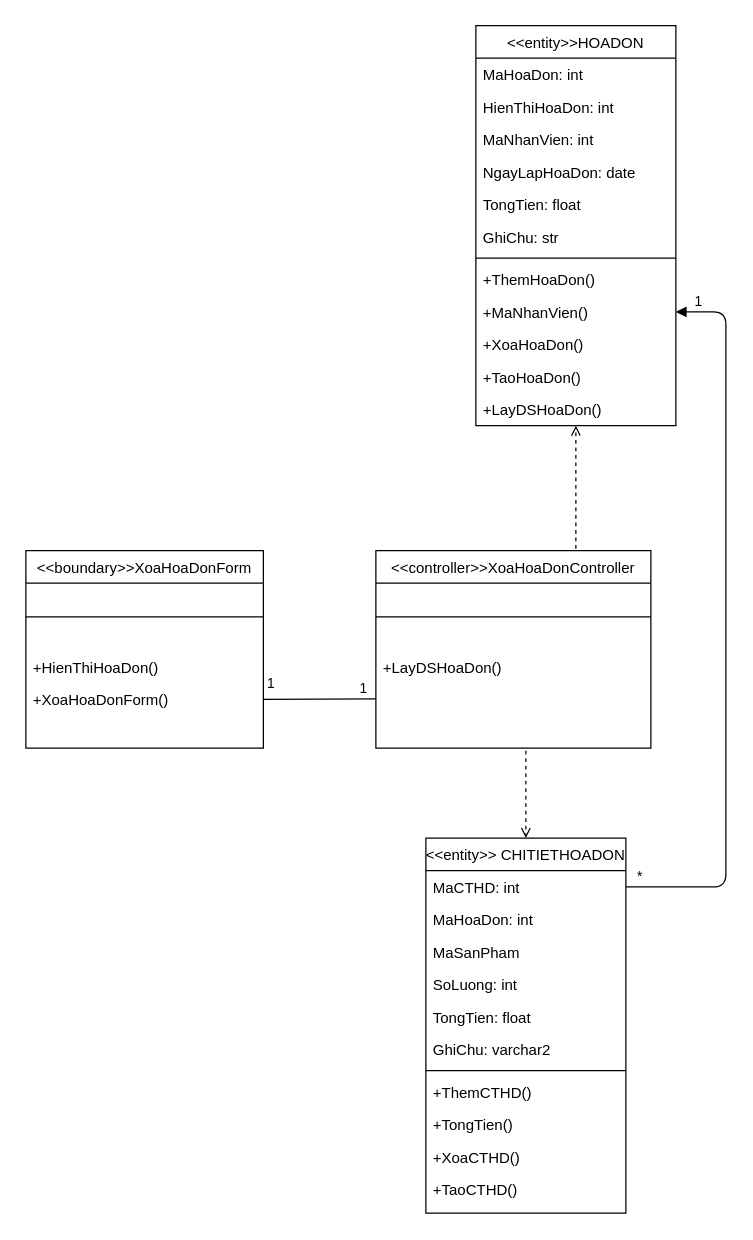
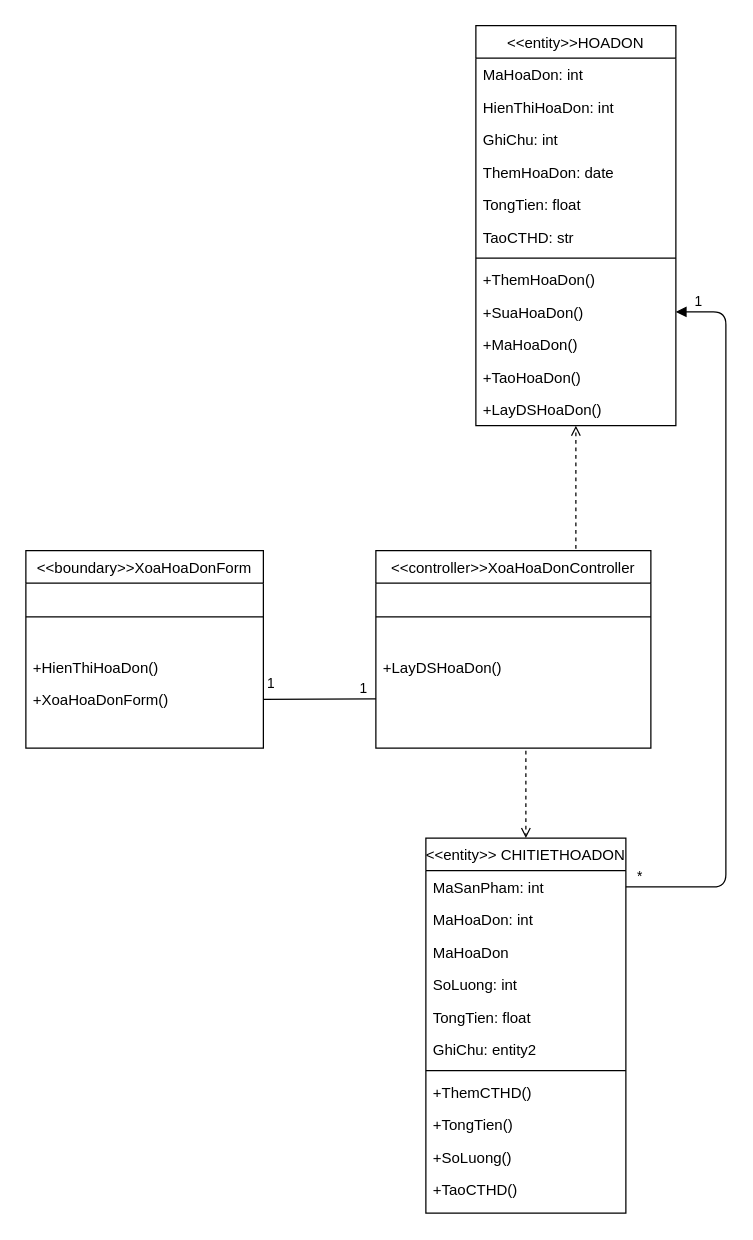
  <mxCell id="0" />
  <mxCell id="1" parent="0" />
  <mxCell id="2" value="" style="edgeStyle=elbowEdgeStyle;html=1;endArrow=open;elbow=vertical;endFill=1;dashed=1;entryX=0.5;entryY=1;entryDx=0;entryDy=0;exitX=0.75;exitY=0;exitDx=0;exitDy=0;" parent="1" source="16" target="3" edge="1"><mxGeometry width="100" height="75" relative="1" as="geometry"><mxPoint x="460" y="416" as="sourcePoint" /><mxPoint x="420" y="410" as="targetPoint" /><Array as="points"><mxPoint x="460" y="450" /></Array></mxGeometry></mxCell>
  <mxCell id="3" value="&lt;&lt;entity&gt;&gt;HOADON" style="swimlane;fontStyle=0;align=center;verticalAlign=top;childLayout=stackLayout;horizontal=1;startSize=26;horizontalStack=0;resizeParent=1;resizeLast=0;collapsible=1;marginBottom=0;rounded=0;shadow=0;strokeWidth=1;" parent="1" vertex="1"><mxGeometry x="380" y="20" width="160" height="320" as="geometry"><mxRectangle x="130" y="380" width="160" height="26" as="alternateBounds" /></mxGeometry></mxCell>
  <mxCell id="4" value="MaHoaDon: int" style="text;align=left;verticalAlign=top;spacingLeft=4;spacingRight=4;overflow=hidden;rotatable=0;points=[[0,0.5],[1,0.5]];portConstraint=eastwest;" parent="3" vertex="1"><mxGeometry y="26" width="160" height="26" as="geometry" /></mxCell>
  <mxCell id="5" value="HienThiHoaDon: int" style="text;align=left;verticalAlign=top;spacingLeft=4;spacingRight=4;overflow=hidden;rotatable=0;points=[[0,0.5],[1,0.5]];portConstraint=eastwest;" parent="3" vertex="1"><mxGeometry y="52" width="160" height="26" as="geometry" /></mxCell>
- <mxCell id="6" value="MaNhanVien: int" style="text;align=left;verticalAlign=top;spacingLeft=4;spacingRight=4;overflow=hidden;rotatable=0;points=[[0,0.5],[1,0.5]];portConstraint=eastwest;rounded=0;shadow=0;html=0;" parent="3" vertex="1"><mxGeometry y="78" width="160" height="26" as="geometry" /></mxCell>
- <mxCell id="7" value="NgayLapHoaDon: date" style="text;align=left;verticalAlign=top;spacingLeft=4;spacingRight=4;overflow=hidden;rotatable=0;points=[[0,0.5],[1,0.5]];portConstraint=eastwest;" parent="3" vertex="1"><mxGeometry y="104" width="160" height="26" as="geometry" /></mxCell>
+ <mxCell id="6" value="GhiChu: int" style="text;align=left;verticalAlign=top;spacingLeft=4;spacingRight=4;overflow=hidden;rotatable=0;points=[[0,0.5],[1,0.5]];portConstraint=eastwest;rounded=0;shadow=0;html=0;" parent="3" vertex="1"><mxGeometry y="78" width="160" height="26" as="geometry" /></mxCell>
+ <mxCell id="7" value="ThemHoaDon: date" style="text;align=left;verticalAlign=top;spacingLeft=4;spacingRight=4;overflow=hidden;rotatable=0;points=[[0,0.5],[1,0.5]];portConstraint=eastwest;" parent="3" vertex="1"><mxGeometry y="104" width="160" height="26" as="geometry" /></mxCell>
  <mxCell id="8" value="TongTien: float" style="text;align=left;verticalAlign=top;spacingLeft=4;spacingRight=4;overflow=hidden;rotatable=0;points=[[0,0.5],[1,0.5]];portConstraint=eastwest;" parent="3" vertex="1"><mxGeometry y="130" width="160" height="26" as="geometry" /></mxCell>
- <mxCell id="9" value="GhiChu: str" style="text;align=left;verticalAlign=top;spacingLeft=4;spacingRight=4;overflow=hidden;rotatable=0;points=[[0,0.5],[1,0.5]];portConstraint=eastwest;" parent="3" vertex="1"><mxGeometry y="156" width="160" height="26" as="geometry" /></mxCell>
+ <mxCell id="9" value="TaoCTHD: str" style="text;align=left;verticalAlign=top;spacingLeft=4;spacingRight=4;overflow=hidden;rotatable=0;points=[[0,0.5],[1,0.5]];portConstraint=eastwest;" parent="3" vertex="1"><mxGeometry y="156" width="160" height="26" as="geometry" /></mxCell>
  <mxCell id="10" value="" style="line;html=1;strokeWidth=1;align=left;verticalAlign=middle;spacingTop=-1;spacingLeft=3;spacingRight=3;rotatable=0;labelPosition=right;points=[];portConstraint=eastwest;" parent="3" vertex="1"><mxGeometry y="182" width="160" height="8" as="geometry" /></mxCell>
  <mxCell id="11" value="+ThemHoaDon()" style="text;align=left;verticalAlign=top;spacingLeft=4;spacingRight=4;overflow=hidden;rotatable=0;points=[[0,0.5],[1,0.5]];portConstraint=eastwest;fontStyle=0" parent="3" vertex="1"><mxGeometry y="190" width="160" height="26" as="geometry" /></mxCell>
- <mxCell id="12" value="+MaNhanVien()" style="text;align=left;verticalAlign=top;spacingLeft=4;spacingRight=4;overflow=hidden;rotatable=0;points=[[0,0.5],[1,0.5]];portConstraint=eastwest;" parent="3" vertex="1"><mxGeometry y="216" width="160" height="26" as="geometry" /></mxCell>
- <mxCell id="13" value="+XoaHoaDon()" style="text;align=left;verticalAlign=top;spacingLeft=4;spacingRight=4;overflow=hidden;rotatable=0;points=[[0,0.5],[1,0.5]];portConstraint=eastwest;" parent="3" vertex="1"><mxGeometry y="242" width="160" height="26" as="geometry" /></mxCell>
+ <mxCell id="12" value="+SuaHoaDon()" style="text;align=left;verticalAlign=top;spacingLeft=4;spacingRight=4;overflow=hidden;rotatable=0;points=[[0,0.5],[1,0.5]];portConstraint=eastwest;" parent="3" vertex="1"><mxGeometry y="216" width="160" height="26" as="geometry" /></mxCell>
+ <mxCell id="13" value="+MaHoaDon()" style="text;align=left;verticalAlign=top;spacingLeft=4;spacingRight=4;overflow=hidden;rotatable=0;points=[[0,0.5],[1,0.5]];portConstraint=eastwest;" parent="3" vertex="1"><mxGeometry y="242" width="160" height="26" as="geometry" /></mxCell>
  <mxCell id="14" value="+TaoHoaDon()" style="text;align=left;verticalAlign=top;spacingLeft=4;spacingRight=4;overflow=hidden;rotatable=0;points=[[0,0.5],[1,0.5]];portConstraint=eastwest;" parent="3" vertex="1"><mxGeometry y="268" width="160" height="26" as="geometry" /></mxCell>
  <mxCell id="15" value="+LayDSHoaDon()" style="text;align=left;verticalAlign=top;spacingLeft=4;spacingRight=4;overflow=hidden;rotatable=0;points=[[0,0.5],[1,0.5]];portConstraint=eastwest;" parent="3" vertex="1"><mxGeometry y="294" width="160" height="26" as="geometry" /></mxCell>
  <mxCell id="16" value="&lt;&lt;controller&gt;&gt;XoaHoaDonController" style="swimlane;fontStyle=0;align=center;verticalAlign=top;childLayout=stackLayout;horizontal=1;startSize=26;horizontalStack=0;resizeParent=1;resizeLast=0;collapsible=1;marginBottom=0;rounded=0;shadow=0;strokeWidth=1;" parent="1" vertex="1"><mxGeometry x="300" y="440" width="220" height="158" as="geometry"><mxRectangle x="340" y="380" width="170" height="26" as="alternateBounds" /></mxGeometry></mxCell>
  <mxCell id="17" value="" style="line;html=1;strokeWidth=1;align=left;verticalAlign=middle;spacingTop=-1;spacingLeft=3;spacingRight=3;rotatable=0;labelPosition=right;points=[];portConstraint=eastwest;" parent="16" vertex="1"><mxGeometry y="26" width="220" height="54" as="geometry" /></mxCell>
  <mxCell id="18" value="+LayDSHoaDon()" style="text;align=left;verticalAlign=top;spacingLeft=4;spacingRight=4;overflow=hidden;rotatable=0;points=[[0,0.5],[1,0.5]];portConstraint=eastwest;" parent="16" vertex="1"><mxGeometry y="80" width="220" height="26" as="geometry" /></mxCell>
  <mxCell id="19" value="&lt;&lt;boundary&gt;&gt;XoaHoaDonForm" style="swimlane;fontStyle=0;align=center;verticalAlign=top;childLayout=stackLayout;horizontal=1;startSize=26;horizontalStack=0;resizeParent=1;resizeLast=0;collapsible=1;marginBottom=0;rounded=0;shadow=0;strokeWidth=1;" parent="1" vertex="1"><mxGeometry x="20" y="440" width="190" height="158" as="geometry"><mxRectangle x="550" y="140" width="160" height="26" as="alternateBounds" /></mxGeometry></mxCell>
  <mxCell id="20" value="" style="line;html=1;strokeWidth=1;align=left;verticalAlign=middle;spacingTop=-1;spacingLeft=3;spacingRight=3;rotatable=0;labelPosition=right;points=[];portConstraint=eastwest;" parent="19" vertex="1"><mxGeometry y="26" width="190" height="54" as="geometry" /></mxCell>
  <mxCell id="21" value="+HienThiHoaDon()" style="text;align=left;verticalAlign=top;spacingLeft=4;spacingRight=4;overflow=hidden;rotatable=0;points=[[0,0.5],[1,0.5]];portConstraint=eastwest;" parent="19" vertex="1"><mxGeometry y="80" width="190" height="26" as="geometry" /></mxCell>
  <mxCell id="22" value="+XoaHoaDonForm()" style="text;align=left;verticalAlign=top;spacingLeft=4;spacingRight=4;overflow=hidden;rotatable=0;points=[[0,0.5],[1,0.5]];portConstraint=eastwest;" parent="19" vertex="1"><mxGeometry y="106" width="190" height="26" as="geometry" /></mxCell>
  <mxCell id="23" value="" style="edgeStyle=elbowEdgeStyle;html=1;endArrow=open;elbow=vertical;endFill=1;dashed=1;entryX=0.5;entryY=0;entryDx=0;entryDy=0;" parent="1" target="30" edge="1"><mxGeometry width="100" height="75" relative="1" as="geometry"><mxPoint x="420" y="600" as="sourcePoint" /><mxPoint x="460" y="540" as="targetPoint" /><Array as="points"><mxPoint x="420" y="600" /></Array></mxGeometry></mxCell>
  <mxCell id="24" value="" style="edgeStyle=elbowEdgeStyle;html=1;endArrow=block;elbow=vertical;exitX=1;exitY=0.5;exitDx=0;exitDy=0;" parent="1" source="31" target="12" edge="1"><mxGeometry width="100" height="75" relative="1" as="geometry"><mxPoint x="520" y="695" as="sourcePoint" /><mxPoint x="570" y="260" as="targetPoint" /><Array as="points"><mxPoint x="580" y="480" /></Array></mxGeometry></mxCell>
  <mxCell id="25" value="*" style="edgeLabel;html=1;align=center;verticalAlign=middle;resizable=0;points=[];" parent="24" vertex="1" connectable="0"><mxGeometry x="-0.893" y="-3" relative="1" as="geometry"><mxPoint x="-21" y="-12" as="offset" /></mxGeometry></mxCell>
  <mxCell id="26" value="1" style="edgeLabel;html=1;align=center;verticalAlign=middle;resizable=0;points=[];" parent="24" vertex="1" connectable="0"><mxGeometry x="0.941" y="-1" relative="1" as="geometry"><mxPoint y="-8" as="offset" /></mxGeometry></mxCell>
  <mxCell id="27" value="" style="endArrow=none;html=1;entryX=0;entryY=0.75;entryDx=0;entryDy=0;exitX=1;exitY=0.5;exitDx=0;exitDy=0;" parent="1" target="16" edge="1"><mxGeometry width="50" height="50" relative="1" as="geometry"><mxPoint x="210" y="559" as="sourcePoint" /><mxPoint x="300" y="533" as="targetPoint" /></mxGeometry></mxCell>
  <mxCell id="28" value="1" style="edgeLabel;html=1;align=center;verticalAlign=middle;resizable=0;points=[];" parent="27" vertex="1" connectable="0"><mxGeometry x="-0.509" y="-2" relative="1" as="geometry"><mxPoint x="-17" y="-15" as="offset" /></mxGeometry></mxCell>
  <mxCell id="29" value="1" style="edgeLabel;html=1;align=center;verticalAlign=middle;resizable=0;points=[];" parent="27" vertex="1" connectable="0"><mxGeometry x="0.6" relative="1" as="geometry"><mxPoint x="8" y="-9" as="offset" /></mxGeometry></mxCell>
  <mxCell id="30" value="&lt;&lt;entity&gt;&gt; CHITIETHOADON" style="swimlane;fontStyle=0;align=center;verticalAlign=top;childLayout=stackLayout;horizontal=1;startSize=26;horizontalStack=0;resizeParent=1;resizeLast=0;collapsible=1;marginBottom=0;rounded=0;shadow=0;strokeWidth=1;" parent="1" vertex="1"><mxGeometry x="340" y="670" width="160" height="300" as="geometry"><mxRectangle x="130" y="380" width="160" height="26" as="alternateBounds" /></mxGeometry></mxCell>
- <mxCell id="31" value="MaCTHD: int" style="text;align=left;verticalAlign=top;spacingLeft=4;spacingRight=4;overflow=hidden;rotatable=0;points=[[0,0.5],[1,0.5]];portConstraint=eastwest;" parent="30" vertex="1"><mxGeometry y="26" width="160" height="26" as="geometry" /></mxCell>
+ <mxCell id="31" value="MaSanPham: int" style="text;align=left;verticalAlign=top;spacingLeft=4;spacingRight=4;overflow=hidden;rotatable=0;points=[[0,0.5],[1,0.5]];portConstraint=eastwest;" parent="30" vertex="1"><mxGeometry y="26" width="160" height="26" as="geometry" /></mxCell>
  <mxCell id="32" value="MaHoaDon: int" style="text;align=left;verticalAlign=top;spacingLeft=4;spacingRight=4;overflow=hidden;rotatable=0;points=[[0,0.5],[1,0.5]];portConstraint=eastwest;rounded=0;shadow=0;html=0;" parent="30" vertex="1"><mxGeometry y="52" width="160" height="26" as="geometry" /></mxCell>
- <mxCell id="33" value="MaSanPham" style="text;align=left;verticalAlign=top;spacingLeft=4;spacingRight=4;overflow=hidden;rotatable=0;points=[[0,0.5],[1,0.5]];portConstraint=eastwest;rounded=0;shadow=0;html=0;" parent="30" vertex="1"><mxGeometry y="78" width="160" height="26" as="geometry" /></mxCell>
+ <mxCell id="33" value="MaHoaDon" style="text;align=left;verticalAlign=top;spacingLeft=4;spacingRight=4;overflow=hidden;rotatable=0;points=[[0,0.5],[1,0.5]];portConstraint=eastwest;rounded=0;shadow=0;html=0;" parent="30" vertex="1"><mxGeometry y="78" width="160" height="26" as="geometry" /></mxCell>
  <mxCell id="34" value="SoLuong: int" style="text;align=left;verticalAlign=top;spacingLeft=4;spacingRight=4;overflow=hidden;rotatable=0;points=[[0,0.5],[1,0.5]];portConstraint=eastwest;rounded=0;shadow=0;html=0;" parent="30" vertex="1"><mxGeometry y="104" width="160" height="26" as="geometry" /></mxCell>
  <mxCell id="35" value="TongTien: float" style="text;align=left;verticalAlign=top;spacingLeft=4;spacingRight=4;overflow=hidden;rotatable=0;points=[[0,0.5],[1,0.5]];portConstraint=eastwest;rounded=0;shadow=0;html=0;" parent="30" vertex="1"><mxGeometry y="130" width="160" height="26" as="geometry" /></mxCell>
- <mxCell id="36" value="GhiChu: varchar2" style="text;align=left;verticalAlign=top;spacingLeft=4;spacingRight=4;overflow=hidden;rotatable=0;points=[[0,0.5],[1,0.5]];portConstraint=eastwest;rounded=0;shadow=0;html=0;" parent="30" vertex="1"><mxGeometry y="156" width="160" height="26" as="geometry" /></mxCell>
+ <mxCell id="36" value="GhiChu: entity2" style="text;align=left;verticalAlign=top;spacingLeft=4;spacingRight=4;overflow=hidden;rotatable=0;points=[[0,0.5],[1,0.5]];portConstraint=eastwest;rounded=0;shadow=0;html=0;" parent="30" vertex="1"><mxGeometry y="156" width="160" height="26" as="geometry" /></mxCell>
  <mxCell id="37" value="" style="line;html=1;strokeWidth=1;align=left;verticalAlign=middle;spacingTop=-1;spacingLeft=3;spacingRight=3;rotatable=0;labelPosition=right;points=[];portConstraint=eastwest;" parent="30" vertex="1"><mxGeometry y="182" width="160" height="8" as="geometry" /></mxCell>
  <mxCell id="38" value="+ThemCTHD()" style="text;align=left;verticalAlign=top;spacingLeft=4;spacingRight=4;overflow=hidden;rotatable=0;points=[[0,0.5],[1,0.5]];portConstraint=eastwest;" parent="30" vertex="1"><mxGeometry y="190" width="160" height="26" as="geometry" /></mxCell>
  <mxCell id="39" value="+TongTien()" style="text;align=left;verticalAlign=top;spacingLeft=4;spacingRight=4;overflow=hidden;rotatable=0;points=[[0,0.5],[1,0.5]];portConstraint=eastwest;" parent="30" vertex="1"><mxGeometry y="216" width="160" height="26" as="geometry" /></mxCell>
- <mxCell id="40" value="+XoaCTHD()" style="text;align=left;verticalAlign=top;spacingLeft=4;spacingRight=4;overflow=hidden;rotatable=0;points=[[0,0.5],[1,0.5]];portConstraint=eastwest;" parent="30" vertex="1"><mxGeometry y="242" width="160" height="26" as="geometry" /></mxCell>
+ <mxCell id="40" value="+SoLuong()" style="text;align=left;verticalAlign=top;spacingLeft=4;spacingRight=4;overflow=hidden;rotatable=0;points=[[0,0.5],[1,0.5]];portConstraint=eastwest;" parent="30" vertex="1"><mxGeometry y="242" width="160" height="26" as="geometry" /></mxCell>
  <mxCell id="41" value="+TaoCTHD()" style="text;align=left;verticalAlign=top;spacingLeft=4;spacingRight=4;overflow=hidden;rotatable=0;points=[[0,0.5],[1,0.5]];portConstraint=eastwest;" parent="30" vertex="1"><mxGeometry y="268" width="160" height="26" as="geometry" /></mxCell>
